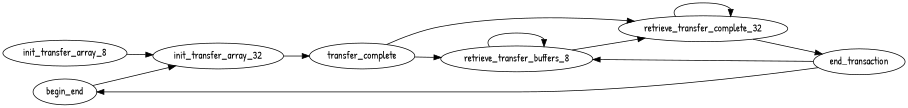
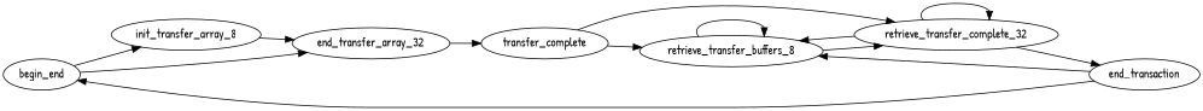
  digraph {
    fontname="Patrick Hand"
    rankdir=LR
    node [fontname="Patrick Hand"]
    edge [fontname="Patrick Hand"]
    n1 [label=begin_end]
    init_transfer_array_8
-   init_transfer_array_32
+   init_transfer_array_32 [label=end_transfer_array_32]
    transfer_complete
    retrieve_transfer_buffers_8
    n6 [label=retrieve_transfer_complete_32]
    end_transaction
+   n1 -> init_transfer_array_8
    n1 -> init_transfer_array_32
    init_transfer_array_8 -> init_transfer_array_32
    init_transfer_array_32 -> transfer_complete
    transfer_complete -> retrieve_transfer_buffers_8
    transfer_complete -> n6
    retrieve_transfer_buffers_8 -> retrieve_transfer_buffers_8
    retrieve_transfer_buffers_8 -> n6
+   n6 -> retrieve_transfer_buffers_8
    n6 -> n6
    n6 -> end_transaction
    end_transaction -> n1
    end_transaction -> retrieve_transfer_buffers_8
  }
